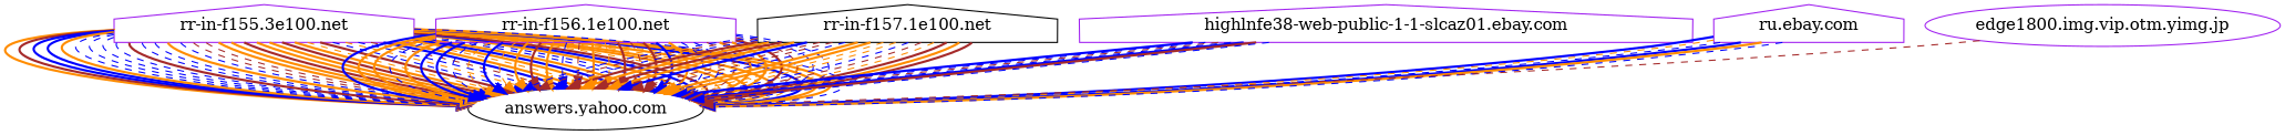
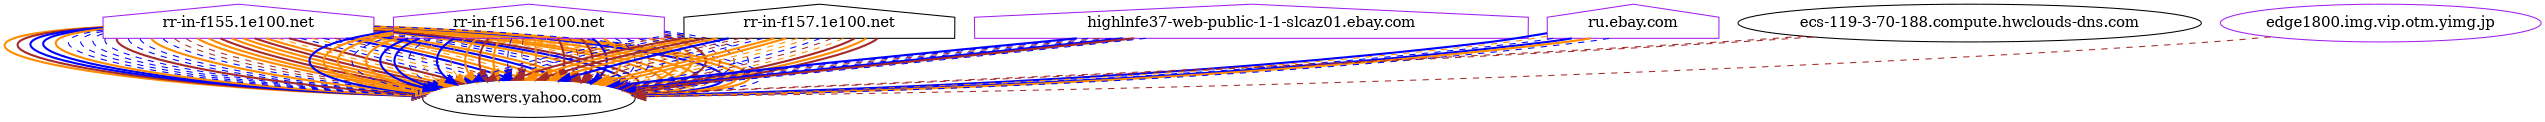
  digraph {
    node [color=purple shape=house]
    edge [color=darkorange style=bold]
    n1 [color=black label="answers.yahoo.com" shape=ellipse]
-   n2 [label="rr-in-f155.3e100.net"]
+   n2 [label="rr-in-f155.1e100.net"]
    n3 [label="rr-in-f156.1e100.net"]
    n4 [color=black label="rr-in-f157.1e100.net"]
-   n5 [label="highlnfe38-web-public-1-1-slcaz01.ebay.com"]
+   n5 [label="highlnfe37-web-public-1-1-slcaz01.ebay.com"]
    n6 [label="ru.ebay.com"]
+   n7 [color=black label="ecs-119-3-70-188.compute.hwclouds-dns.com" shape=ellipse]
    n8 [label="edge1800.img.vip.otm.yimg.jp" shape=ellipse]
    n2 -> n1
    n2 -> n1 [color=brown]
    n2 -> n1 [color=blue]
    n2 -> n1 [color=blue]
    n2 -> n1
    n2 -> n1 [color=blue style=dashed]
    n2 -> n1 [color=blue style=dashed]
    n2 -> n1 [color=blue style=dashed]
    n2 -> n1 [color=blue style=dashed]
    n2 -> n1 [color=brown]
    n2 -> n1 [color=blue style=dashed]
    n2 -> n1 [color=blue style=dashed]
    n2 -> n1
    n2 -> n1 [color=blue style=dashed]
    n2 -> n1 [color=brown style=dashed]
    n2 -> n1 [color=brown style=dashed]
    n2 -> n1
    n2 -> n1
    n2 -> n1 [color=brown]
    n2 -> n1
    n2 -> n1
    n2 -> n1 [color=brown]
    n2 -> n1
    n2 -> n1 [style=dashed]
    n2 -> n1 [color=brown]
    n2 -> n1 [color=blue style=dashed]
    n2 -> n1 [style=dashed]
    n2 -> n1 [color=blue style=dashed]
    n2 -> n1 [color=brown style=dashed]
    n2 -> n1 [color=blue]
    n2 -> n1
    n2 -> n1 [style=dashed]
    n2 -> n1
    n2 -> n1 [color=blue]
    n2 -> n1
    n2 -> n1 [color=blue style=dashed]
    n2 -> n1 [color=blue style=dashed]
    n2 -> n1
    n2 -> n1 [color=blue]
    n2 -> n1 [color=brown]
    n2 -> n1 [style=dashed]
    n2 -> n1
    n2 -> n1
    n2 -> n1 [style=dashed]
    n2 -> n1
    n2 -> n1 [style=dashed]
    n2 -> n1 [color=blue]
    n2 -> n1
    n2 -> n1
    n2 -> n1 [color=blue style=dashed]
    n3 -> n1 [color=blue]
    n3 -> n1
    n3 -> n1
    n3 -> n1 [color=blue style=dashed]
    n3 -> n1
    n3 -> n1 [color=blue]
    n3 -> n1 [color=blue]
    n3 -> n1 [color=blue style=dashed]
    n3 -> n1 [style=dashed]
    n3 -> n1 [color=blue]
    n3 -> n1 [style=dashed]
    n3 -> n1
    n3 -> n1 [color=brown]
    n3 -> n1
    n3 -> n1 [color=blue style=dashed]
    n3 -> n1 [color=brown style=dashed]
    n3 -> n1
    n3 -> n1 [style=dashed]
    n3 -> n1 [color=brown]
    n3 -> n1 [color=brown style=dashed]
    n3 -> n1 [color=brown]
    n3 -> n1 [color=blue]
    n3 -> n1
    n3 -> n1 [color=blue style=dashed]
    n3 -> n1 [color=blue style=dashed]
    n3 -> n1 [color=brown style=dashed]
    n3 -> n1
    n3 -> n1
    n3 -> n1 [color=brown]
    n3 -> n1 [color=brown style=dashed]
    n3 -> n1 [color=blue style=dashed]
    n3 -> n1 [color=blue style=dashed]
    n4 -> n1 [color=blue style=dashed]
    n4 -> n1 [color=brown style=dashed]
    n4 -> n1 [color=blue style=dashed]
    n4 -> n1 [color=brown]
    n4 -> n1
    n4 -> n1 [color=brown]
    n4 -> n1
    n4 -> n1 [color=blue]
    n4 -> n1 [color=brown style=dashed]
    n4 -> n1 [color=brown style=dashed]
    n4 -> n1 [color=blue style=dashed]
    n4 -> n1
    n4 -> n1
    n4 -> n1 [style=dashed]
    n4 -> n1 [style=dashed]
    n4 -> n1 [color=blue style=dashed]
    n4 -> n1 [color=brown style=dashed]
    n4 -> n1 [style=dashed]
    n4 -> n1 [color=brown]
    n4 -> n1
    n4 -> n1 [color=brown]
    n5 -> n1 [color=blue]
    n5 -> n1 [color=blue style=dashed]
    n5 -> n1 [color=brown style=dashed]
    n5 -> n1 [color=blue style=dashed]
    n5 -> n1 [color=blue]
    n5 -> n1 [color=brown]
    n5 -> n1 [color=blue style=dashed]
    n6 -> n1 [color=blue]
    n6 -> n1 [style=dashed]
    n6 -> n1 [color=blue style=dashed]
    n6 -> n1 [color=blue]
    n6 -> n1
    n6 -> n1 [color=blue style=dashed]
+   n7 -> n1 [color=brown style=dashed]
+   n7 -> n1 [color=brown style=dashed]
    n8 -> n1 [color=brown style=dashed]
  }
